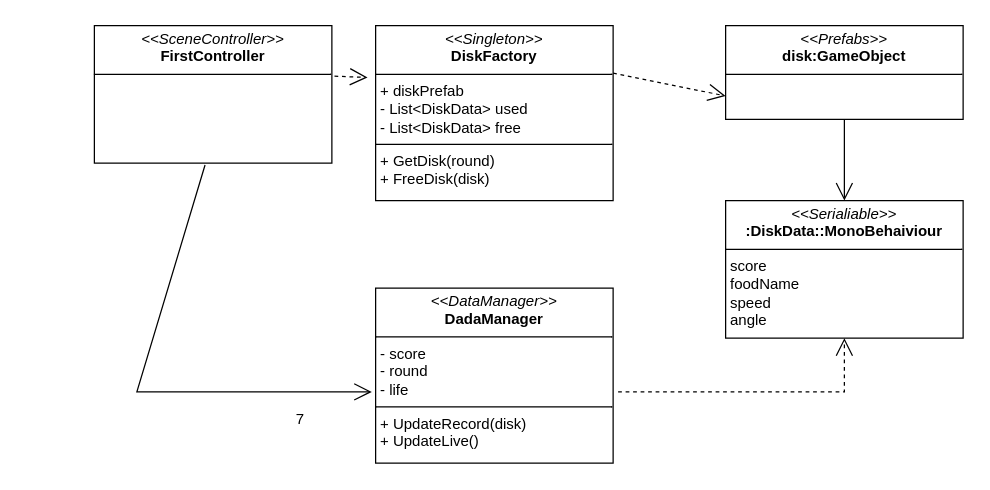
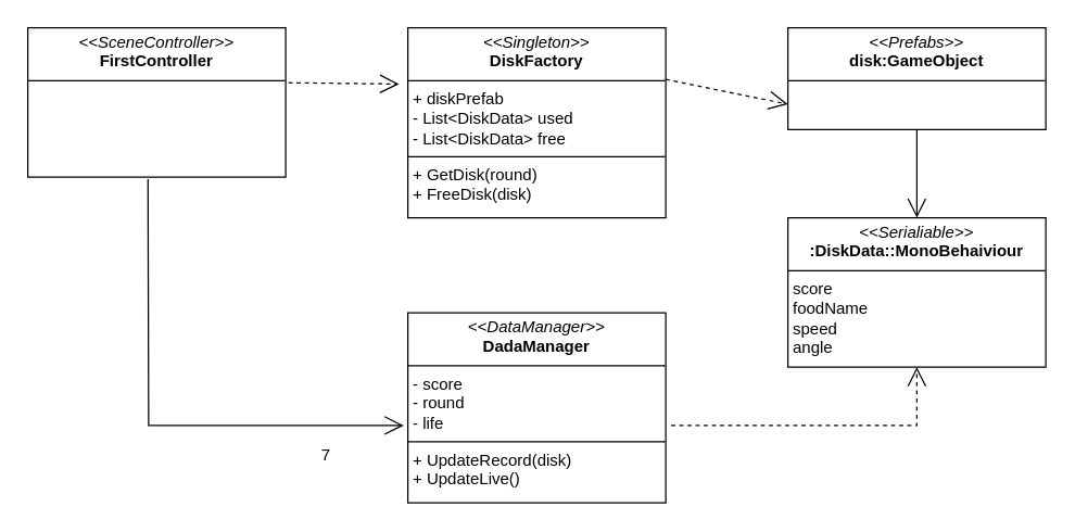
  <mxCell id="0" />
  <mxCell id="1" parent="0" />
- <mxCell id="2" value="&lt;p style=&quot;margin:0px;margin-top:4px;text-align:center;&quot;&gt;&lt;i&gt;&amp;lt;&amp;lt;SceneController&amp;gt;&amp;gt;&lt;/i&gt;&lt;br&gt;&lt;b&gt;FirstController&lt;/b&gt;&lt;/p&gt;&lt;hr size=&quot;1&quot; style=&quot;border-style:solid;&quot;&gt;&lt;p style=&quot;margin:0px;margin-left:4px;&quot;&gt;&lt;br&gt;&lt;/p&gt;" style="verticalAlign=top;align=left;overflow=fill;html=1;whiteSpace=wrap;" vertex="1" parent="1"><mxGeometry x="75" y="20" width="190" height="110" as="geometry" /></mxCell>
+ <mxCell id="2" value="&lt;p style=&quot;margin:0px;margin-top:4px;text-align:center;&quot;&gt;&lt;i&gt;&amp;lt;&amp;lt;SceneController&amp;gt;&amp;gt;&lt;/i&gt;&lt;br&gt;&lt;b&gt;FirstController&lt;/b&gt;&lt;/p&gt;&lt;hr size=&quot;1&quot; style=&quot;border-style:solid;&quot;&gt;&lt;p style=&quot;margin:0px;margin-left:4px;&quot;&gt;&lt;br&gt;&lt;/p&gt;" style="verticalAlign=top;align=left;overflow=fill;html=1;whiteSpace=wrap;" vertex="1" parent="1"><mxGeometry x="20" y="20" width="190" height="110" as="geometry" /></mxCell>
  <mxCell id="3" value="&lt;p style=&quot;margin:0px;margin-top:4px;text-align:center;&quot;&gt;&lt;i&gt;&amp;lt;&amp;lt;DataManager&amp;gt;&amp;gt;&lt;/i&gt;&lt;br&gt;&lt;b&gt;DadaManager&lt;/b&gt;&lt;/p&gt;&lt;hr size=&quot;1&quot; style=&quot;border-style:solid;&quot;&gt;&lt;p style=&quot;margin:0px;margin-left:4px;&quot;&gt;- score&lt;br&gt;- round&lt;/p&gt;&lt;p style=&quot;margin:0px;margin-left:4px;&quot;&gt;- life&lt;/p&gt;&lt;hr size=&quot;1&quot; style=&quot;border-style:solid;&quot;&gt;&lt;p style=&quot;margin:0px;margin-left:4px;&quot;&gt;+ UpdateRecord(disk)&lt;br&gt;+ UpdateLive()&lt;/p&gt;" style="verticalAlign=top;align=left;overflow=fill;html=1;whiteSpace=wrap;" vertex="1" parent="1"><mxGeometry x="300" y="230" width="190" height="140" as="geometry" /></mxCell>
  <mxCell id="4" value="&lt;p style=&quot;margin:0px;margin-top:4px;text-align:center;&quot;&gt;&lt;i&gt;&amp;lt;&amp;lt;Singleton&amp;gt;&amp;gt;&lt;/i&gt;&lt;br&gt;&lt;b&gt;DiskFactory&lt;/b&gt;&lt;/p&gt;&lt;hr size=&quot;1&quot; style=&quot;border-style:solid;&quot;&gt;&lt;p style=&quot;margin:0px;margin-left:4px;&quot;&gt;+ diskPrefab&lt;br&gt;- List&amp;lt;DiskData&amp;gt; used&lt;/p&gt;&lt;p style=&quot;margin:0px;margin-left:4px;&quot;&gt;- List&amp;lt;DiskData&amp;gt; free&lt;/p&gt;&lt;hr size=&quot;1&quot; style=&quot;border-style:solid;&quot;&gt;&lt;p style=&quot;margin:0px;margin-left:4px;&quot;&gt;+ GetDisk(round)&lt;br&gt;+ FreeDisk(disk)&lt;/p&gt;" style="verticalAlign=top;align=left;overflow=fill;html=1;whiteSpace=wrap;" vertex="1" parent="1"><mxGeometry x="300" y="20" width="190" height="140" as="geometry" /></mxCell>
  <mxCell id="5" value="&lt;p style=&quot;margin:0px;margin-top:4px;text-align:center;&quot;&gt;&lt;i&gt;&amp;lt;&amp;lt;Prefabs&amp;gt;&amp;gt;&lt;/i&gt;&lt;br&gt;&lt;b&gt;disk:GameObject&lt;/b&gt;&lt;/p&gt;&lt;hr size=&quot;1&quot; style=&quot;border-style:solid;&quot;&gt;&lt;p style=&quot;margin:0px;margin-left:4px;&quot;&gt;&lt;br&gt;&lt;/p&gt;&lt;p style=&quot;margin:0px;margin-left:4px;&quot;&gt;&lt;br&gt;&lt;/p&gt;" style="verticalAlign=top;align=left;overflow=fill;html=1;whiteSpace=wrap;" vertex="1" parent="1"><mxGeometry x="580" y="20" width="190" height="75" as="geometry" /></mxCell>
  <mxCell id="6" value="&lt;p style=&quot;margin:0px;margin-top:4px;text-align:center;&quot;&gt;&lt;i&gt;&amp;lt;&amp;lt;Serialiable&amp;gt;&amp;gt;&lt;/i&gt;&lt;br&gt;&lt;b&gt;:DiskData::MonoBehaiviour&lt;/b&gt;&lt;/p&gt;&lt;hr size=&quot;1&quot; style=&quot;border-style:solid;&quot;&gt;&lt;p style=&quot;margin:0px;margin-left:4px;&quot;&gt;score&lt;br&gt;foodName&lt;/p&gt;&lt;p style=&quot;margin:0px;margin-left:4px;&quot;&gt;speed&lt;/p&gt;&lt;p style=&quot;margin:0px;margin-left:4px;&quot;&gt;angle&lt;/p&gt;&lt;p style=&quot;margin:0px;margin-left:4px;&quot;&gt;&lt;br&gt;&lt;/p&gt;" style="verticalAlign=top;align=left;overflow=fill;html=1;whiteSpace=wrap;" vertex="1" parent="1"><mxGeometry x="580" y="160" width="190" height="110" as="geometry" /></mxCell>
  <mxCell id="7" value="" style="endArrow=open;endFill=1;endSize=12;html=1;rounded=0;exitX=0.466;exitY=1.014;exitDx=0;exitDy=0;exitPerimeter=0;entryX=-0.016;entryY=0.593;entryDx=0;entryDy=0;entryPerimeter=0;" edge="1" parent="1" source="2" target="3"><mxGeometry width="160" relative="1" as="geometry"><mxPoint x="40" y="220" as="sourcePoint" /><mxPoint x="200" y="220" as="targetPoint" /><Array as="points"><mxPoint x="109" y="313" /></Array></mxGeometry></mxCell>
  <mxCell id="8" value="" style="endArrow=open;endSize=12;dashed=1;html=1;rounded=0;entryX=0.5;entryY=1;entryDx=0;entryDy=0;exitX=1.021;exitY=0.593;exitDx=0;exitDy=0;exitPerimeter=0;" edge="1" parent="1" source="3" target="6"><mxGeometry width="160" relative="1" as="geometry"><mxPoint x="520" y="360" as="sourcePoint" /><mxPoint x="680" y="360" as="targetPoint" /><Array as="points"><mxPoint x="675" y="313" /></Array><mxPoint as="offset" /></mxGeometry></mxCell>
  <mxCell id="9" value="" style="endArrow=open;endFill=1;endSize=12;html=1;rounded=0;exitX=0.5;exitY=1;exitDx=0;exitDy=0;entryX=0.5;entryY=0;entryDx=0;entryDy=0;" edge="1" parent="1" source="5" target="6"><mxGeometry width="160" relative="1" as="geometry"><mxPoint x="670" y="120" as="sourcePoint" /><mxPoint x="830" y="120" as="targetPoint" /></mxGeometry></mxCell>
  <mxCell id="10" value="" style="endArrow=open;endSize=12;dashed=1;html=1;rounded=0;exitX=1.011;exitY=0.368;exitDx=0;exitDy=0;exitPerimeter=0;entryX=-0.034;entryY=0.296;entryDx=0;entryDy=0;entryPerimeter=0;" edge="1" parent="1" source="2" target="4"><mxGeometry width="160" relative="1" as="geometry"><mxPoint x="160" y="220" as="sourcePoint" /><mxPoint x="320" y="220" as="targetPoint" /></mxGeometry></mxCell>
  <mxCell id="11" value="" style="endArrow=open;endSize=12;dashed=1;html=1;rounded=0;entryX=0;entryY=0.75;entryDx=0;entryDy=0;" edge="1" parent="1" target="5"><mxGeometry width="160" relative="1" as="geometry"><mxPoint x="490" y="58" as="sourcePoint" /><mxPoint x="570" y="90" as="targetPoint" /></mxGeometry></mxCell>
  <mxCell id="12" value="7" style="text;html=1;align=center;verticalAlign=middle;whiteSpace=wrap;rounded=0;" vertex="1" parent="1"><mxGeometry x="210" y="320" width="60" height="30" as="geometry" /></mxCell>
